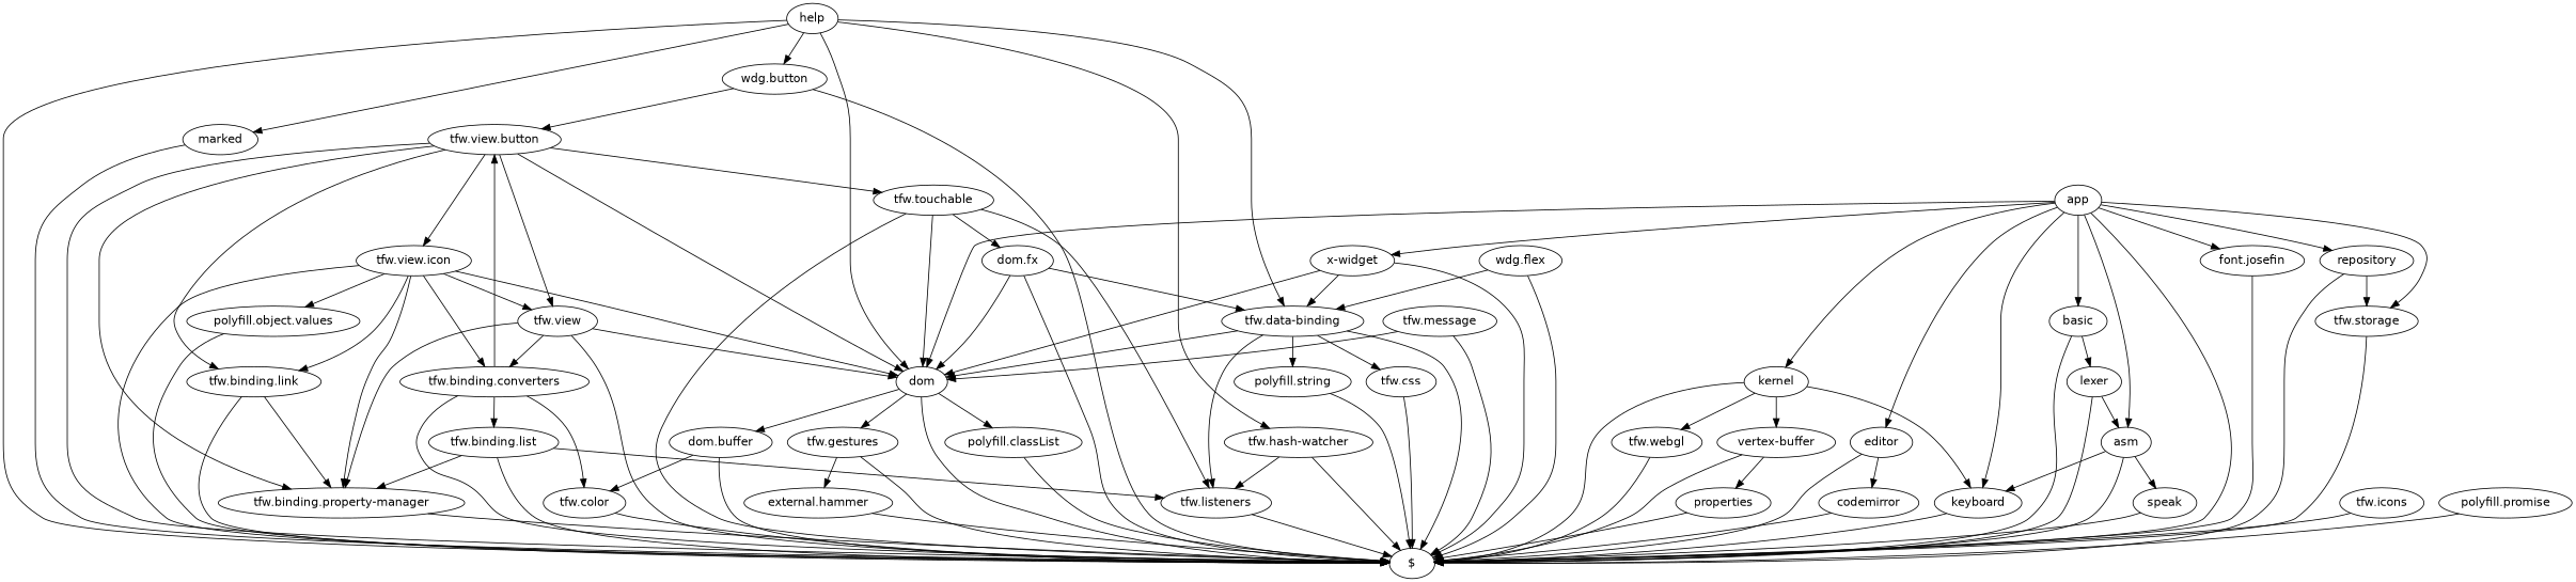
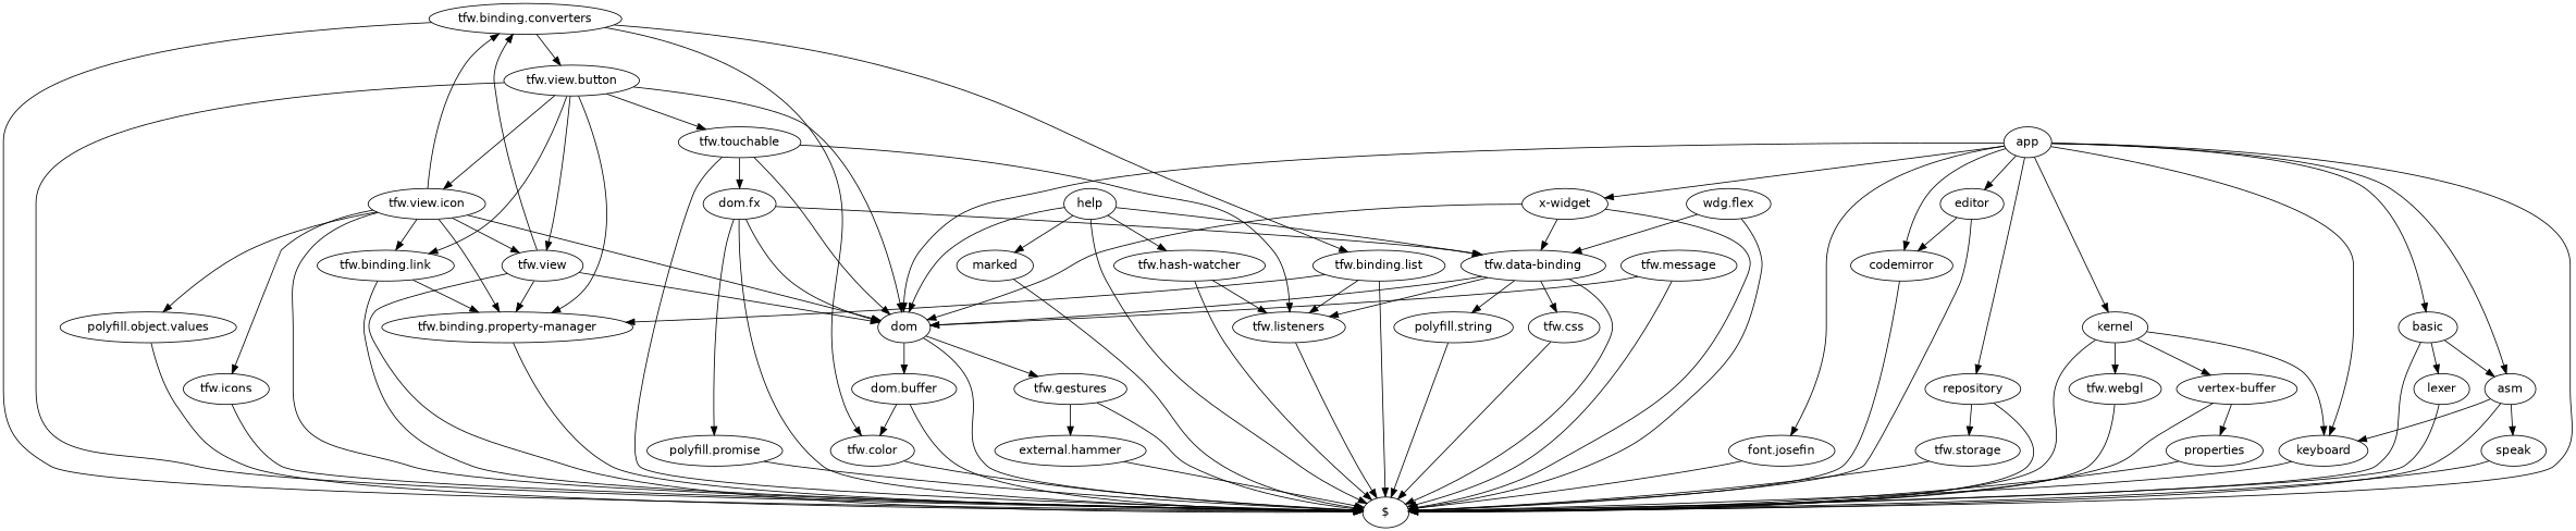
  digraph {
    fontname="DejaVu Sans"
    node [fontname="DejaVu Sans"]
    edge [fontname="DejaVu Sans"]
    help
    "$"
    dom
    "tfw.data-binding"
    marked
-   "wdg.button"
    "tfw.hash-watcher"
-   "polyfill.classList"
    n9 [label="dom.buffer"]
    "tfw.gestures"
    "tfw.listeners"
    "polyfill.string"
    "tfw.css"
    "tfw.view.button"
    "tfw.color"
    "external.hammer"
    "tfw.binding.property-manager"
    "tfw.touchable"
    "tfw.view"
    "tfw.binding.link"
    "tfw.view.icon"
    "dom.fx"
    "tfw.binding.converters"
    "tfw.binding.list"
    "polyfill.object.values"
    "tfw.icons"
    "polyfill.promise"
    "wdg.flex"
    "x-widget"
    app
    "font.josefin"
    repository
    keyboard
    "tfw.storage"
    kernel
    editor
    basic
    asm
    "tfw.message"
    "tfw.webgl"
    "vertex-buffer"
    codemirror
    lexer
    speak
    properties
    help -> "$"
    help -> dom
    help -> "tfw.data-binding"
    help -> marked
-   help -> "wdg.button"
    help -> "tfw.hash-watcher"
    dom -> "$"
-   dom -> "polyfill.classList"
    dom -> n9
    dom -> "tfw.gestures"
    "tfw.data-binding" -> "$"
    "tfw.data-binding" -> dom
    "tfw.data-binding" -> "tfw.listeners"
    "tfw.data-binding" -> "polyfill.string"
    "tfw.data-binding" -> "tfw.css"
    marked -> "$"
-   "wdg.button" -> "$"
-   "wdg.button" -> "tfw.view.button"
    "tfw.hash-watcher" -> "$"
    "tfw.hash-watcher" -> "tfw.listeners"
-   "polyfill.classList" -> "$"
    n9 -> "$"
    n9 -> "tfw.color"
    "tfw.gestures" -> "$"
    "tfw.gestures" -> "external.hammer"
    "tfw.listeners" -> "$"
    "polyfill.string" -> "$"
    "tfw.css" -> "$"
    "tfw.view.button" -> "$"
    "tfw.view.button" -> dom
    "tfw.view.button" -> "tfw.binding.property-manager"
    "tfw.view.button" -> "tfw.touchable"
    "tfw.view.button" -> "tfw.view"
    "tfw.view.button" -> "tfw.binding.link"
    "tfw.view.button" -> "tfw.view.icon"
    "tfw.color" -> "$"
    "external.hammer" -> "$"
    "tfw.binding.property-manager" -> "$"
    "tfw.touchable" -> "$"
    "tfw.touchable" -> dom
    "tfw.touchable" -> "tfw.listeners"
    "tfw.touchable" -> "dom.fx"
    "tfw.view" -> "$"
    "tfw.view" -> dom
    "tfw.view" -> "tfw.binding.property-manager"
    "tfw.view" -> "tfw.binding.converters"
    "tfw.binding.link" -> "$"
    "tfw.binding.link" -> "tfw.binding.property-manager"
    "tfw.view.icon" -> "$"
    "tfw.view.icon" -> dom
    "tfw.view.icon" -> "tfw.binding.property-manager"
    "tfw.view.icon" -> "tfw.view"
    "tfw.view.icon" -> "tfw.binding.link"
    "tfw.view.icon" -> "tfw.binding.converters"
    "tfw.view.icon" -> "polyfill.object.values"
+   "tfw.view.icon" -> "tfw.icons"
    "dom.fx" -> "$"
    "dom.fx" -> dom
    "dom.fx" -> "tfw.data-binding"
+   "dom.fx" -> "polyfill.promise"
    "tfw.binding.converters" -> "$"
    "tfw.binding.converters" -> "tfw.view.button"
    "tfw.binding.converters" -> "tfw.color"
    "tfw.binding.converters" -> "tfw.binding.list"
    "tfw.binding.list" -> "$"
    "tfw.binding.list" -> "tfw.listeners"
    "tfw.binding.list" -> "tfw.binding.property-manager"
    "polyfill.object.values" -> "$"
    "tfw.icons" -> "$"
    "polyfill.promise" -> "$"
    "wdg.flex" -> "$"
    "wdg.flex" -> "tfw.data-binding"
    "x-widget" -> "$"
    "x-widget" -> dom
    "x-widget" -> "tfw.data-binding"
    app -> "$"
    app -> dom
    app -> "x-widget"
    app -> "font.josefin"
    app -> repository
    app -> keyboard
-   app -> "tfw.storage"
+   app -> codemirror
    app -> kernel
    app -> editor
    app -> basic
    app -> asm
    "font.josefin" -> "$"
    repository -> "$"
    repository -> "tfw.storage"
    keyboard -> "$"
    "tfw.storage" -> "$"
    kernel -> "$"
    kernel -> keyboard
    kernel -> "tfw.webgl"
    kernel -> "vertex-buffer"
    editor -> "$"
    editor -> codemirror
    basic -> "$"
-   lexer -> asm
+   basic -> asm
    basic -> lexer
    asm -> "$"
    asm -> keyboard
    asm -> speak
    "tfw.message" -> "$"
    "tfw.message" -> dom
    "tfw.webgl" -> "$"
    "vertex-buffer" -> "$"
    "vertex-buffer" -> properties
    codemirror -> "$"
    lexer -> "$"
    speak -> "$"
    properties -> "$"
  }
